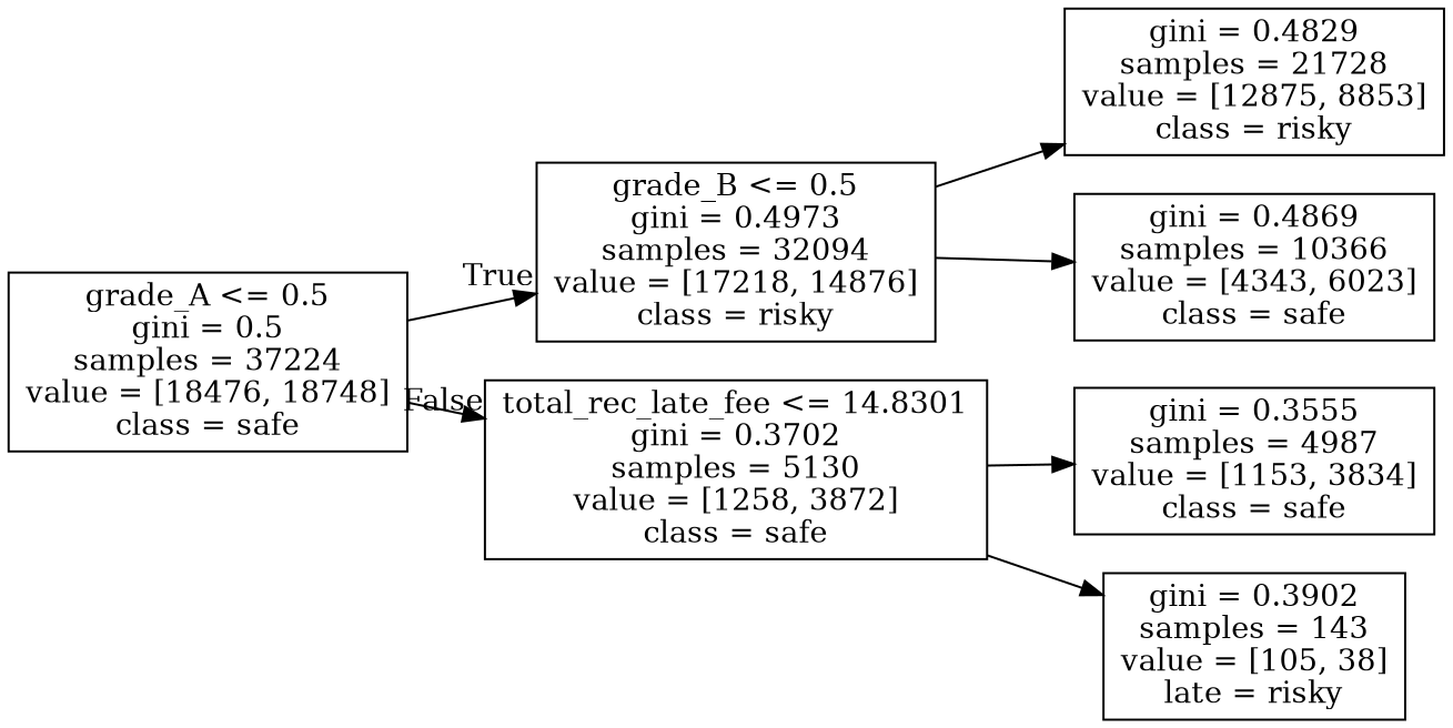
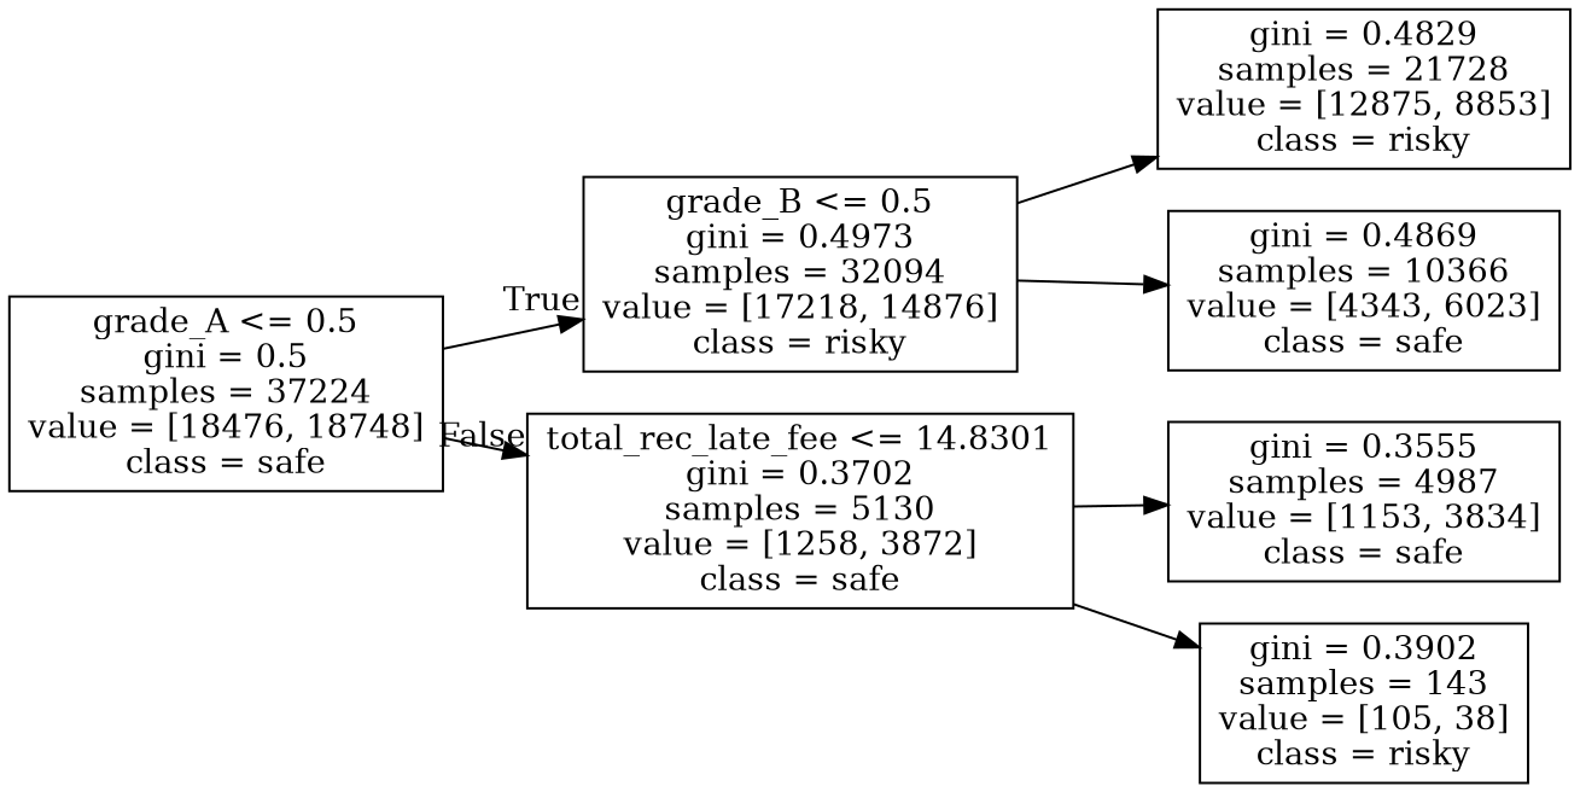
  digraph {
    rankdir=LR
    node [shape=box]
    n1 [label="grade_A <= 0.5\ngini = 0.5\nsamples = 37224\nvalue = [18476, 18748]\nclass = safe"]
    n2 [label="grade_B <= 0.5\ngini = 0.4973\nsamples = 32094\nvalue = [17218, 14876]\nclass = risky"]
    n3 [label="total_rec_late_fee <= 14.8301\ngini = 0.3702\nsamples = 5130\nvalue = [1258, 3872]\nclass = safe"]
    n4 [label="gini = 0.4829\nsamples = 21728\nvalue = [12875, 8853]\nclass = risky"]
    n5 [label="gini = 0.4869\nsamples = 10366\nvalue = [4343, 6023]\nclass = safe"]
    n6 [label="gini = 0.3555\nsamples = 4987\nvalue = [1153, 3834]\nclass = safe"]
-   n7 [label="gini = 0.3902\nsamples = 143\nvalue = [105, 38]\nlate = risky"]
+   n7 [label="gini = 0.3902\nsamples = 143\nvalue = [105, 38]\nclass = risky"]
    n1 -> n2 [headlabel=True labelangle=45 labeldistance=2.5]
    n1 -> n3 [headlabel=False labelangle=-45 labeldistance=2.5]
    n2 -> n4
    n2 -> n5
    n3 -> n6
    n3 -> n7
  }
